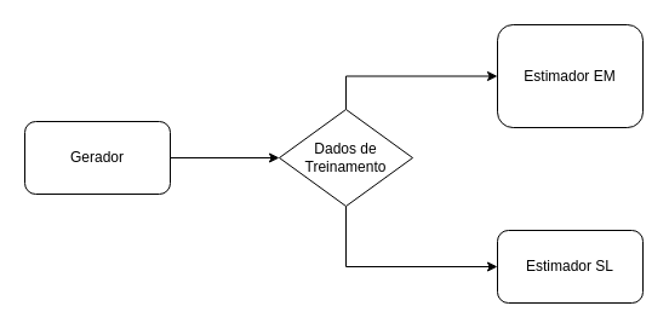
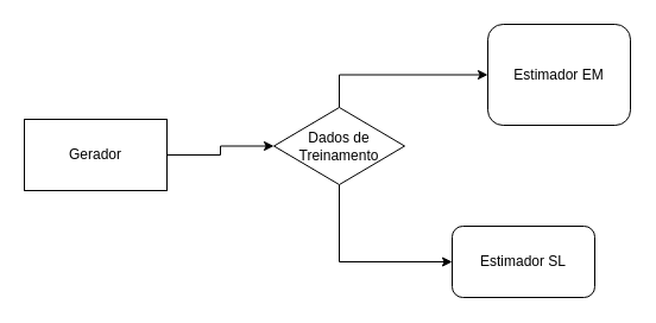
  <mxCell id="0" />
  <mxCell id="1" parent="0" />
  <mxCell id="2" style="edgeStyle=orthogonalEdgeStyle;rounded=0;orthogonalLoop=1;jettySize=auto;html=1;entryX=0;entryY=0.5;entryDx=0;entryDy=0;" edge="1" parent="1" source="3" target="6"><mxGeometry relative="1" as="geometry" /></mxCell>
- <mxCell id="3" value="Gerador" style="rounded=1;whiteSpace=wrap;html=1;" vertex="1" parent="1"><mxGeometry x="20" y="100" width="120" height="60" as="geometry" /></mxCell>
+ <mxCell id="3" value="Gerador" style="whiteSpace=wrap;html=1;rounded=0;" vertex="1" parent="1"><mxGeometry x="20" y="100" width="120" height="60" as="geometry" /></mxCell>
  <mxCell id="4" style="edgeStyle=orthogonalEdgeStyle;rounded=0;orthogonalLoop=1;jettySize=auto;html=1;exitX=0.5;exitY=1;exitDx=0;exitDy=0;entryX=0;entryY=0.5;entryDx=0;entryDy=0;" edge="1" parent="1" source="6" target="8"><mxGeometry relative="1" as="geometry" /></mxCell>
  <mxCell id="5" style="edgeStyle=orthogonalEdgeStyle;rounded=0;orthogonalLoop=1;jettySize=auto;html=1;exitX=0.5;exitY=0;exitDx=0;exitDy=0;entryX=0;entryY=0.5;entryDx=0;entryDy=0;" edge="1" parent="1" source="6" target="7"><mxGeometry relative="1" as="geometry" /></mxCell>
- <mxCell id="6" value="Dados de&lt;br&gt;Treinamento" style="rhombus;whiteSpace=wrap;html=1;" vertex="1" parent="1"><mxGeometry x="230" y="90" width="110" height="80" as="geometry" /></mxCell>
+ <mxCell id="6" value="Dados de&lt;br&gt;Treinamento" style="rhombus;whiteSpace=wrap;html=1;" vertex="1" parent="1"><mxGeometry x="230" y="90" width="110" height="65" as="geometry" /></mxCell>
  <mxCell id="7" value="Estimador EM" style="rounded=1;whiteSpace=wrap;html=1;" vertex="1" parent="1"><mxGeometry x="410" y="20" width="120" height="85" as="geometry" /></mxCell>
- <mxCell id="8" value="Estimador SL" style="rounded=1;whiteSpace=wrap;html=1;" vertex="1" parent="1"><mxGeometry x="410" y="190" width="120" height="60" as="geometry" /></mxCell>
+ <mxCell id="8" value="Estimador SL" style="rounded=1;whiteSpace=wrap;html=1;" vertex="1" parent="1"><mxGeometry x="380" y="190" width="120" height="60" as="geometry" /></mxCell>
